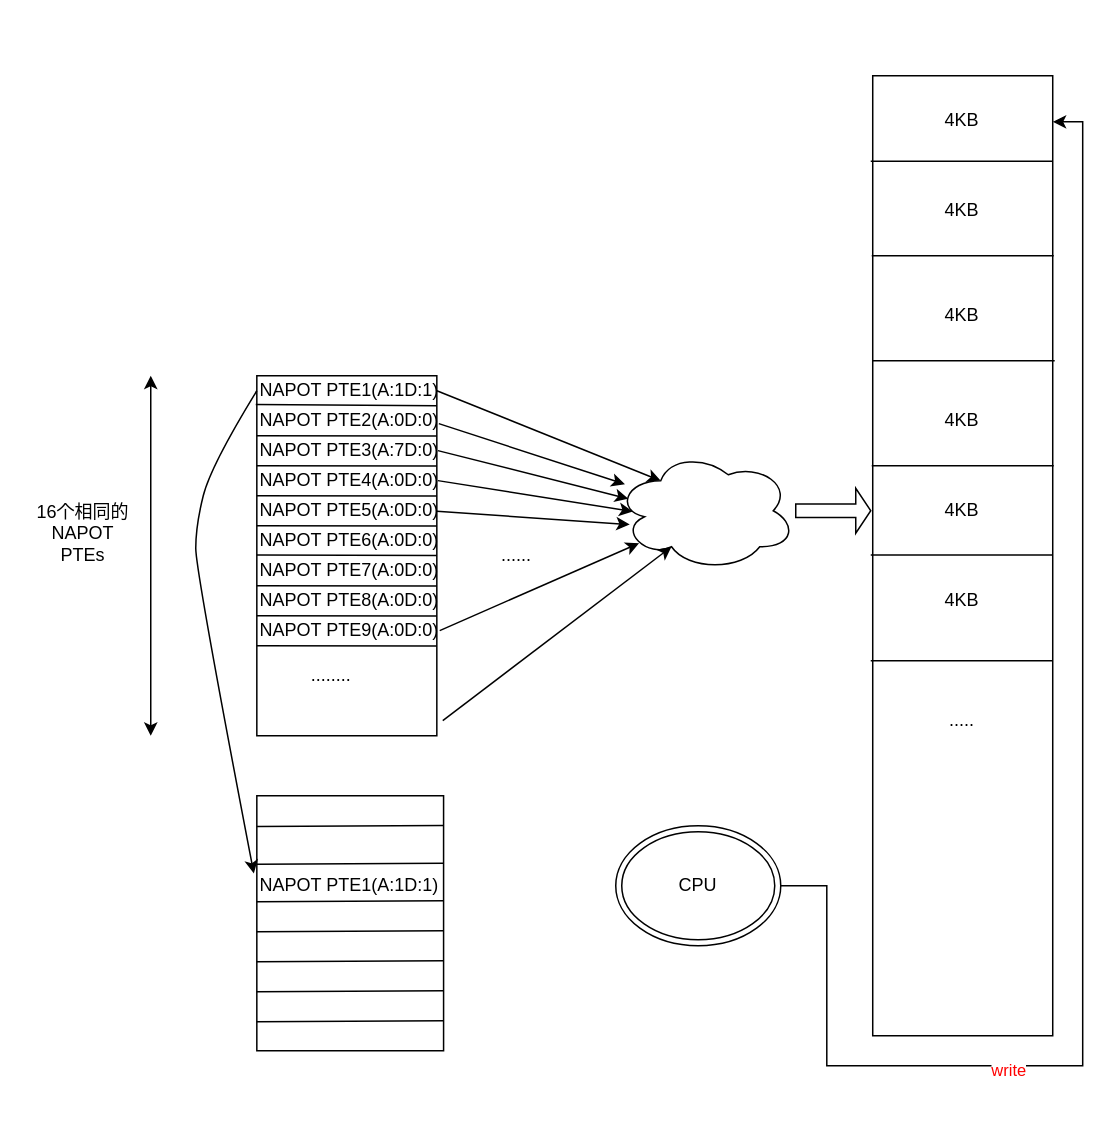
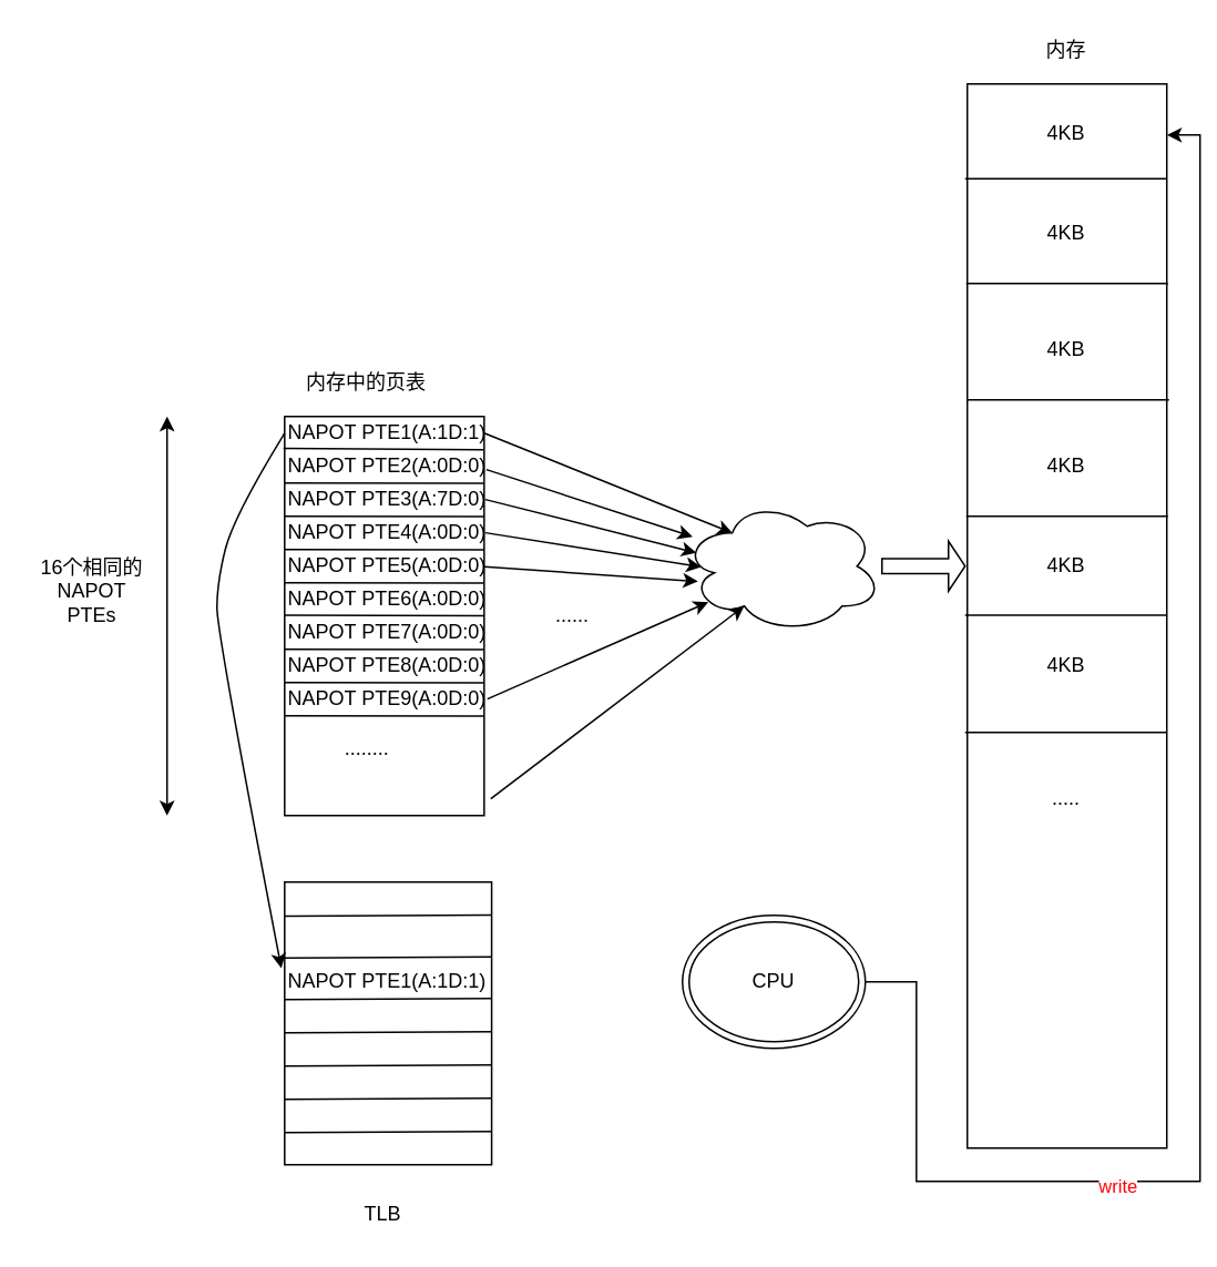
  <mxCell id="0" />
  <mxCell id="1" parent="0" />
  <mxCell id="2" value="" style="rounded=0;whiteSpace=wrap;html=1;" vertex="1" parent="1"><mxGeometry x="170.72" y="250" width="120" height="240" as="geometry" /></mxCell>
  <mxCell id="3" value="" style="rounded=0;whiteSpace=wrap;html=1;" vertex="1" parent="1"><mxGeometry x="581.32" y="50" width="120" height="640" as="geometry" /></mxCell>
  <mxCell id="4" value="" style="endArrow=none;html=1;exitX=-0.006;exitY=0.08;exitDx=0;exitDy=0;exitPerimeter=0;entryX=1;entryY=0.083;entryDx=0;entryDy=0;entryPerimeter=0;" edge="1" parent="1" source="2" target="2"><mxGeometry width="50" height="50" relative="1" as="geometry"><mxPoint x="190.72" y="440" as="sourcePoint" /><mxPoint x="270.72" y="268" as="targetPoint" /><Array as="points" /></mxGeometry></mxCell>
  <mxCell id="5" value="" style="endArrow=none;html=1;exitX=0;exitY=0.105;exitDx=0;exitDy=0;exitPerimeter=0;entryX=1;entryY=0.106;entryDx=0;entryDy=0;entryPerimeter=0;" edge="1" parent="1"><mxGeometry width="50" height="50" relative="1" as="geometry"><mxPoint x="170.72" y="290" as="sourcePoint" /><mxPoint x="290.72" y="290.17" as="targetPoint" /></mxGeometry></mxCell>
  <mxCell id="6" value="" style="endArrow=none;html=1;exitX=0;exitY=0.105;exitDx=0;exitDy=0;exitPerimeter=0;entryX=1;entryY=0.106;entryDx=0;entryDy=0;entryPerimeter=0;" edge="1" parent="1"><mxGeometry width="50" height="50" relative="1" as="geometry"><mxPoint x="170.72" y="310" as="sourcePoint" /><mxPoint x="290.72" y="310.17" as="targetPoint" /></mxGeometry></mxCell>
  <mxCell id="7" value="" style="endArrow=none;html=1;exitX=0;exitY=0.105;exitDx=0;exitDy=0;exitPerimeter=0;entryX=1;entryY=0.106;entryDx=0;entryDy=0;entryPerimeter=0;" edge="1" parent="1"><mxGeometry width="50" height="50" relative="1" as="geometry"><mxPoint x="170.72" y="330" as="sourcePoint" /><mxPoint x="290.72" y="330.17" as="targetPoint" /></mxGeometry></mxCell>
  <mxCell id="8" value="" style="endArrow=none;html=1;exitX=0;exitY=0.105;exitDx=0;exitDy=0;exitPerimeter=0;entryX=1;entryY=0.106;entryDx=0;entryDy=0;entryPerimeter=0;" edge="1" parent="1"><mxGeometry width="50" height="50" relative="1" as="geometry"><mxPoint x="170.72" y="350" as="sourcePoint" /><mxPoint x="290.72" y="350.17" as="targetPoint" /></mxGeometry></mxCell>
  <mxCell id="9" value="" style="endArrow=none;html=1;exitX=0;exitY=0.105;exitDx=0;exitDy=0;exitPerimeter=0;entryX=1;entryY=0.106;entryDx=0;entryDy=0;entryPerimeter=0;" edge="1" parent="1"><mxGeometry width="50" height="50" relative="1" as="geometry"><mxPoint x="170.72" y="369.58" as="sourcePoint" /><mxPoint x="290.72" y="369.75" as="targetPoint" /></mxGeometry></mxCell>
  <mxCell id="10" value="" style="endArrow=none;html=1;exitX=0;exitY=0.105;exitDx=0;exitDy=0;exitPerimeter=0;entryX=1;entryY=0.106;entryDx=0;entryDy=0;entryPerimeter=0;" edge="1" parent="1"><mxGeometry width="50" height="50" relative="1" as="geometry"><mxPoint x="170.72" y="390" as="sourcePoint" /><mxPoint x="290.72" y="390.17" as="targetPoint" /></mxGeometry></mxCell>
  <mxCell id="11" value="" style="endArrow=none;html=1;exitX=0;exitY=0.105;exitDx=0;exitDy=0;exitPerimeter=0;entryX=1;entryY=0.106;entryDx=0;entryDy=0;entryPerimeter=0;" edge="1" parent="1"><mxGeometry width="50" height="50" relative="1" as="geometry"><mxPoint x="170.72" y="410" as="sourcePoint" /><mxPoint x="290.72" y="410.17" as="targetPoint" /></mxGeometry></mxCell>
  <mxCell id="12" value="" style="endArrow=none;html=1;exitX=0;exitY=0.105;exitDx=0;exitDy=0;exitPerimeter=0;entryX=1;entryY=0.106;entryDx=0;entryDy=0;entryPerimeter=0;" edge="1" parent="1"><mxGeometry width="50" height="50" relative="1" as="geometry"><mxPoint x="170.72" y="430" as="sourcePoint" /><mxPoint x="290.72" y="430.17" as="targetPoint" /></mxGeometry></mxCell>
  <mxCell id="13" value="" style="endArrow=none;html=1;entryX=1;entryY=0.089;entryDx=0;entryDy=0;entryPerimeter=0;exitX=-0.011;exitY=0.089;exitDx=0;exitDy=0;exitPerimeter=0;" edge="1" parent="1" source="3" target="3"><mxGeometry width="50" height="50" relative="1" as="geometry"><mxPoint x="601.32" y="140" as="sourcePoint" /><mxPoint x="651.32" y="90" as="targetPoint" /></mxGeometry></mxCell>
  <mxCell id="14" value="" style="endArrow=none;html=1;entryX=1;entryY=0.089;entryDx=0;entryDy=0;entryPerimeter=0;exitX=-0.011;exitY=0.089;exitDx=0;exitDy=0;exitPerimeter=0;" edge="1" parent="1"><mxGeometry width="50" height="50" relative="1" as="geometry"><mxPoint x="580.66" y="170" as="sourcePoint" /><mxPoint x="701.98" y="170" as="targetPoint" /></mxGeometry></mxCell>
  <mxCell id="15" value="" style="endArrow=none;html=1;entryX=1;entryY=0.089;entryDx=0;entryDy=0;entryPerimeter=0;exitX=-0.011;exitY=0.089;exitDx=0;exitDy=0;exitPerimeter=0;" edge="1" parent="1"><mxGeometry width="50" height="50" relative="1" as="geometry"><mxPoint x="581.32" y="240" as="sourcePoint" /><mxPoint x="702.64" y="240" as="targetPoint" /></mxGeometry></mxCell>
  <mxCell id="16" value="" style="endArrow=none;html=1;entryX=1;entryY=0.089;entryDx=0;entryDy=0;entryPerimeter=0;exitX=-0.011;exitY=0.089;exitDx=0;exitDy=0;exitPerimeter=0;" edge="1" parent="1"><mxGeometry width="50" height="50" relative="1" as="geometry"><mxPoint x="580.66" y="310" as="sourcePoint" /><mxPoint x="701.98" y="310" as="targetPoint" /></mxGeometry></mxCell>
  <mxCell id="17" value="" style="endArrow=none;html=1;entryX=1;entryY=0.089;entryDx=0;entryDy=0;entryPerimeter=0;exitX=-0.011;exitY=0.089;exitDx=0;exitDy=0;exitPerimeter=0;" edge="1" parent="1"><mxGeometry width="50" height="50" relative="1" as="geometry"><mxPoint x="580" y="369.58" as="sourcePoint" /><mxPoint x="701.32" y="369.58" as="targetPoint" /></mxGeometry></mxCell>
  <mxCell id="18" value="" style="endArrow=none;html=1;entryX=1;entryY=0.089;entryDx=0;entryDy=0;entryPerimeter=0;exitX=-0.011;exitY=0.089;exitDx=0;exitDy=0;exitPerimeter=0;" edge="1" parent="1"><mxGeometry width="50" height="50" relative="1" as="geometry"><mxPoint x="580" y="440" as="sourcePoint" /><mxPoint x="701.32" y="440" as="targetPoint" /></mxGeometry></mxCell>
  <mxCell id="19" value="" style="endArrow=classic;html=1;entryX=0.25;entryY=0.25;entryDx=0;entryDy=0;entryPerimeter=0;" edge="1" parent="1" target="48"><mxGeometry width="50" height="50" relative="1" as="geometry"><mxPoint x="290.72" y="260" as="sourcePoint" /><mxPoint x="409" y="320" as="targetPoint" /></mxGeometry></mxCell>
  <mxCell id="20" value="" style="endArrow=classic;html=1;exitX=1.011;exitY=0.133;exitDx=0;exitDy=0;exitPerimeter=0;" edge="1" parent="1" source="2" target="48"><mxGeometry width="50" height="50" relative="1" as="geometry"><mxPoint x="220.72" y="716.72" as="sourcePoint" /><mxPoint x="400" y="340" as="targetPoint" /></mxGeometry></mxCell>
  <mxCell id="21" value="" style="endArrow=classic;html=1;exitX=1.006;exitY=0.208;exitDx=0;exitDy=0;exitPerimeter=0;entryX=0.07;entryY=0.4;entryDx=0;entryDy=0;entryPerimeter=0;" edge="1" parent="1" source="2" target="48"><mxGeometry width="50" height="50" relative="1" as="geometry"><mxPoint x="302.04" y="291.92" as="sourcePoint" /><mxPoint x="390" y="340" as="targetPoint" /></mxGeometry></mxCell>
  <mxCell id="22" value="" style="endArrow=classic;html=1;exitX=1.006;exitY=0.208;exitDx=0;exitDy=0;exitPerimeter=0;entryX=0.094;entryY=0.506;entryDx=0;entryDy=0;entryPerimeter=0;" edge="1" parent="1" target="48"><mxGeometry width="50" height="50" relative="1" as="geometry"><mxPoint x="291.44" y="319.92" as="sourcePoint" /><mxPoint x="370" y="340" as="targetPoint" /></mxGeometry></mxCell>
  <mxCell id="23" value="" style="endArrow=classic;html=1;exitX=1.006;exitY=0.208;exitDx=0;exitDy=0;exitPerimeter=0;entryX=0.078;entryY=0.615;entryDx=0;entryDy=0;entryPerimeter=0;" edge="1" parent="1" target="48"><mxGeometry width="50" height="50" relative="1" as="geometry"><mxPoint x="290.72" y="340.4" as="sourcePoint" /><mxPoint x="407.72" y="340" as="targetPoint" /></mxGeometry></mxCell>
  <mxCell id="24" value="4KB" style="text;html=1;strokeColor=none;fillColor=none;align=center;verticalAlign=middle;whiteSpace=wrap;rounded=0;" vertex="1" parent="1"><mxGeometry x="621.32" y="70" width="40" height="20" as="geometry" /></mxCell>
  <mxCell id="25" value="4KB" style="text;html=1;strokeColor=none;fillColor=none;align=center;verticalAlign=middle;whiteSpace=wrap;rounded=0;" vertex="1" parent="1"><mxGeometry x="621.32" y="130" width="40" height="20" as="geometry" /></mxCell>
  <mxCell id="26" value="4KB" style="text;html=1;strokeColor=none;fillColor=none;align=center;verticalAlign=middle;whiteSpace=wrap;rounded=0;" vertex="1" parent="1"><mxGeometry x="621.32" y="200" width="40" height="20" as="geometry" /></mxCell>
  <mxCell id="27" value="4KB" style="text;html=1;strokeColor=none;fillColor=none;align=center;verticalAlign=middle;whiteSpace=wrap;rounded=0;" vertex="1" parent="1"><mxGeometry x="621.32" y="270" width="40" height="20" as="geometry" /></mxCell>
  <mxCell id="28" value="4KB" style="text;html=1;strokeColor=none;fillColor=none;align=center;verticalAlign=middle;whiteSpace=wrap;rounded=0;" vertex="1" parent="1"><mxGeometry x="621.32" y="330" width="40" height="20" as="geometry" /></mxCell>
  <mxCell id="29" value="4KB" style="text;html=1;strokeColor=none;fillColor=none;align=center;verticalAlign=middle;whiteSpace=wrap;rounded=0;" vertex="1" parent="1"><mxGeometry x="621.32" y="390" width="40" height="20" as="geometry" /></mxCell>
  <mxCell id="30" value="....." style="text;html=1;strokeColor=none;fillColor=none;align=center;verticalAlign=middle;whiteSpace=wrap;rounded=0;" vertex="1" parent="1"><mxGeometry x="621.32" y="470" width="40" height="20" as="geometry" /></mxCell>
  <mxCell id="31" value="NAPOT PTE1(A:1D:1)" style="text;html=1;strokeColor=none;fillColor=none;align=left;verticalAlign=middle;whiteSpace=wrap;rounded=0;" vertex="1" parent="1"><mxGeometry x="170.72" y="250" width="189.28" height="20" as="geometry" /></mxCell>
  <mxCell id="32" value="&lt;span&gt;NAPOT PTE2(A:0D:0)&lt;/span&gt;" style="text;html=1;strokeColor=none;fillColor=none;align=left;verticalAlign=middle;whiteSpace=wrap;rounded=0;" vertex="1" parent="1"><mxGeometry x="170.72" y="270" width="219.28" height="20" as="geometry" /></mxCell>
  <mxCell id="33" value="........" style="text;html=1;strokeColor=none;fillColor=none;align=center;verticalAlign=middle;whiteSpace=wrap;rounded=0;" vertex="1" parent="1"><mxGeometry x="170.72" y="440" width="99.28" height="20" as="geometry" /></mxCell>
  <mxCell id="34" value="" style="endArrow=classic;startArrow=classic;html=1;" edge="1" parent="1"><mxGeometry width="50" height="50" relative="1" as="geometry"><mxPoint x="100" y="490" as="sourcePoint" /><mxPoint x="100" y="250" as="targetPoint" /></mxGeometry></mxCell>
  <mxCell id="35" value="16个相同的NAPOT PTEs" style="text;html=1;strokeColor=none;fillColor=none;align=center;verticalAlign=middle;whiteSpace=wrap;rounded=0;" vertex="1" parent="1"><mxGeometry x="20" y="320" width="70" height="70" as="geometry" /></mxCell>
  <mxCell id="36" value="" style="rounded=0;whiteSpace=wrap;html=1;" vertex="1" parent="1"><mxGeometry x="170.72" y="530" width="124.5" height="170" as="geometry" /></mxCell>
+ <mxCell id="37" value="内存中的页表" style="text;html=1;strokeColor=none;fillColor=none;align=center;verticalAlign=middle;whiteSpace=wrap;rounded=0;" vertex="1" parent="1"><mxGeometry x="180.36" y="220" width="80" height="20" as="geometry" /></mxCell>
+ <mxCell id="38" value="内存" style="text;html=1;strokeColor=none;fillColor=none;align=center;verticalAlign=middle;whiteSpace=wrap;rounded=0;" vertex="1" parent="1"><mxGeometry x="601.32" y="20" width="80" height="20" as="geometry" /></mxCell>
+ <mxCell id="39" value="TLB" style="text;html=1;strokeColor=none;fillColor=none;align=center;verticalAlign=middle;whiteSpace=wrap;rounded=0;" vertex="1" parent="1"><mxGeometry x="190" y="720" width="80" height="20" as="geometry" /></mxCell>
  <mxCell id="40" value="" style="curved=1;endArrow=classic;html=1;entryX=-0.016;entryY=0.305;entryDx=0;entryDy=0;entryPerimeter=0;exitX=0;exitY=0.5;exitDx=0;exitDy=0;" edge="1" parent="1" source="31" target="36"><mxGeometry width="50" height="50" relative="1" as="geometry"><mxPoint x="130" y="280" as="sourcePoint" /><mxPoint x="370" y="410" as="targetPoint" /><Array as="points"><mxPoint x="140" y="310" /><mxPoint x="130" y="350" /><mxPoint x="130" y="380" /></Array></mxGeometry></mxCell>
  <mxCell id="41" value="" style="endArrow=none;html=1;exitX=0;exitY=0.121;exitDx=0;exitDy=0;exitPerimeter=0;entryX=1.001;entryY=0.117;entryDx=0;entryDy=0;entryPerimeter=0;" edge="1" parent="1" source="36" target="36"><mxGeometry width="50" height="50" relative="1" as="geometry"><mxPoint x="180" y="610" as="sourcePoint" /><mxPoint x="230" y="560" as="targetPoint" /></mxGeometry></mxCell>
  <mxCell id="42" value="" style="endArrow=none;html=1;exitX=0;exitY=0.121;exitDx=0;exitDy=0;exitPerimeter=0;entryX=1.001;entryY=0.117;entryDx=0;entryDy=0;entryPerimeter=0;" edge="1" parent="1"><mxGeometry width="50" height="50" relative="1" as="geometry"><mxPoint x="170.72" y="575.68" as="sourcePoint" /><mxPoint x="295.345" y="575" as="targetPoint" /></mxGeometry></mxCell>
  <mxCell id="43" value="" style="endArrow=none;html=1;exitX=0;exitY=0.121;exitDx=0;exitDy=0;exitPerimeter=0;entryX=1.001;entryY=0.117;entryDx=0;entryDy=0;entryPerimeter=0;" edge="1" parent="1"><mxGeometry width="50" height="50" relative="1" as="geometry"><mxPoint x="170.72" y="600.68" as="sourcePoint" /><mxPoint x="295.345" y="600" as="targetPoint" /></mxGeometry></mxCell>
  <mxCell id="44" value="" style="endArrow=none;html=1;exitX=0;exitY=0.121;exitDx=0;exitDy=0;exitPerimeter=0;entryX=1.001;entryY=0.117;entryDx=0;entryDy=0;entryPerimeter=0;" edge="1" parent="1"><mxGeometry width="50" height="50" relative="1" as="geometry"><mxPoint x="170.72" y="620.68" as="sourcePoint" /><mxPoint x="295.345" y="620" as="targetPoint" /></mxGeometry></mxCell>
  <mxCell id="45" value="" style="endArrow=none;html=1;exitX=0;exitY=0.121;exitDx=0;exitDy=0;exitPerimeter=0;entryX=1.001;entryY=0.117;entryDx=0;entryDy=0;entryPerimeter=0;" edge="1" parent="1"><mxGeometry width="50" height="50" relative="1" as="geometry"><mxPoint x="170.72" y="640.68" as="sourcePoint" /><mxPoint x="295.345" y="640" as="targetPoint" /></mxGeometry></mxCell>
  <mxCell id="46" value="" style="endArrow=none;html=1;exitX=0;exitY=0.121;exitDx=0;exitDy=0;exitPerimeter=0;entryX=1.001;entryY=0.117;entryDx=0;entryDy=0;entryPerimeter=0;" edge="1" parent="1"><mxGeometry width="50" height="50" relative="1" as="geometry"><mxPoint x="170.72" y="660.68" as="sourcePoint" /><mxPoint x="295.345" y="660" as="targetPoint" /></mxGeometry></mxCell>
  <mxCell id="47" value="" style="endArrow=none;html=1;exitX=0;exitY=0.121;exitDx=0;exitDy=0;exitPerimeter=0;entryX=1.001;entryY=0.117;entryDx=0;entryDy=0;entryPerimeter=0;" edge="1" parent="1"><mxGeometry width="50" height="50" relative="1" as="geometry"><mxPoint x="170.72" y="680.68" as="sourcePoint" /><mxPoint x="295.345" y="680" as="targetPoint" /></mxGeometry></mxCell>
  <mxCell id="48" value="" style="ellipse;shape=cloud;whiteSpace=wrap;html=1;" vertex="1" parent="1"><mxGeometry x="410" y="300" width="120" height="80" as="geometry" /></mxCell>
  <mxCell id="49" value="" style="shape=singleArrow;whiteSpace=wrap;html=1;" vertex="1" parent="1"><mxGeometry x="530" y="325" width="50" height="30" as="geometry" /></mxCell>
  <mxCell id="50" value="" style="endArrow=classic;html=1;exitX=1.016;exitY=0.708;exitDx=0;exitDy=0;exitPerimeter=0;entryX=0.13;entryY=0.77;entryDx=0;entryDy=0;entryPerimeter=0;" edge="1" parent="1" source="2" target="48"><mxGeometry width="50" height="50" relative="1" as="geometry"><mxPoint x="300" y="490" as="sourcePoint" /><mxPoint x="350" y="440" as="targetPoint" /></mxGeometry></mxCell>
  <mxCell id="51" value="" style="endArrow=classic;html=1;exitX=1.033;exitY=0.958;exitDx=0;exitDy=0;exitPerimeter=0;entryX=0.31;entryY=0.8;entryDx=0;entryDy=0;entryPerimeter=0;" edge="1" parent="1" source="2" target="48"><mxGeometry width="50" height="50" relative="1" as="geometry"><mxPoint x="340" y="500" as="sourcePoint" /><mxPoint x="390" y="450" as="targetPoint" /></mxGeometry></mxCell>
  <mxCell id="52" value="......" style="text;html=1;strokeColor=none;fillColor=none;align=center;verticalAlign=middle;whiteSpace=wrap;rounded=0;" vertex="1" parent="1"><mxGeometry x="304" y="360" width="80" height="20" as="geometry" /></mxCell>
  <mxCell id="53" value="NAPOT PTE3(A:7D:0)" style="text;html=1;strokeColor=none;fillColor=none;align=left;verticalAlign=middle;whiteSpace=wrap;rounded=0;" vertex="1" parent="1"><mxGeometry x="170.72" y="290" width="219.28" height="20" as="geometry" /></mxCell>
  <mxCell id="54" value="NAPOT PTE4(A:0D:0)" style="text;html=1;strokeColor=none;fillColor=none;align=left;verticalAlign=middle;whiteSpace=wrap;rounded=0;" vertex="1" parent="1"><mxGeometry x="170.72" y="310" width="219.28" height="20" as="geometry" /></mxCell>
  <mxCell id="55" value="NAPOT PTE5(A:0D:0)" style="text;html=1;strokeColor=none;fillColor=none;align=left;verticalAlign=middle;whiteSpace=wrap;rounded=0;" vertex="1" parent="1"><mxGeometry x="170.72" y="330" width="219.28" height="20" as="geometry" /></mxCell>
  <mxCell id="56" value="NAPOT PTE6(A:0D:0)" style="text;html=1;strokeColor=none;fillColor=none;align=left;verticalAlign=middle;whiteSpace=wrap;rounded=0;" vertex="1" parent="1"><mxGeometry x="170.72" y="350" width="219.28" height="20" as="geometry" /></mxCell>
  <mxCell id="57" value="NAPOT PTE7(A:0D:0)" style="text;html=1;strokeColor=none;fillColor=none;align=left;verticalAlign=middle;whiteSpace=wrap;rounded=0;" vertex="1" parent="1"><mxGeometry x="170.72" y="370" width="219.28" height="20" as="geometry" /></mxCell>
  <mxCell id="58" value="NAPOT PTE8(A:0D:0)" style="text;html=1;strokeColor=none;fillColor=none;align=left;verticalAlign=middle;whiteSpace=wrap;rounded=0;" vertex="1" parent="1"><mxGeometry x="170.72" y="390" width="219.28" height="20" as="geometry" /></mxCell>
  <mxCell id="59" value="NAPOT PTE9(A:0D:0)" style="text;html=1;strokeColor=none;fillColor=none;align=left;verticalAlign=middle;whiteSpace=wrap;rounded=0;" vertex="1" parent="1"><mxGeometry x="170.72" y="410" width="219.28" height="20" as="geometry" /></mxCell>
  <mxCell id="60" value="&lt;span&gt;NAPOT PTE1(A:1D:1)&lt;/span&gt;" style="text;html=1;strokeColor=none;fillColor=none;align=left;verticalAlign=middle;whiteSpace=wrap;rounded=0;" vertex="1" parent="1"><mxGeometry x="170.72" y="580" width="219.28" height="20" as="geometry" /></mxCell>
  <mxCell id="61" style="edgeStyle=orthogonalEdgeStyle;rounded=0;orthogonalLoop=1;jettySize=auto;html=1;exitX=1;exitY=0.5;exitDx=0;exitDy=0;entryX=1;entryY=0.048;entryDx=0;entryDy=0;entryPerimeter=0;" edge="1" parent="1" source="63" target="3"><mxGeometry relative="1" as="geometry" /></mxCell>
  <mxCell id="62" value="write" style="edgeLabel;html=1;align=center;verticalAlign=middle;resizable=0;points=[];fontColor=#FF0000;" vertex="1" connectable="0" parent="61"><mxGeometry x="-0.442" y="-2" relative="1" as="geometry"><mxPoint as="offset" /></mxGeometry></mxCell>
  <mxCell id="63" value="CPU" style="ellipse;shape=doubleEllipse;whiteSpace=wrap;html=1;aspect=fixed;" vertex="1" parent="1"><mxGeometry x="410" y="550" width="110" height="80" as="geometry" /></mxCell>
